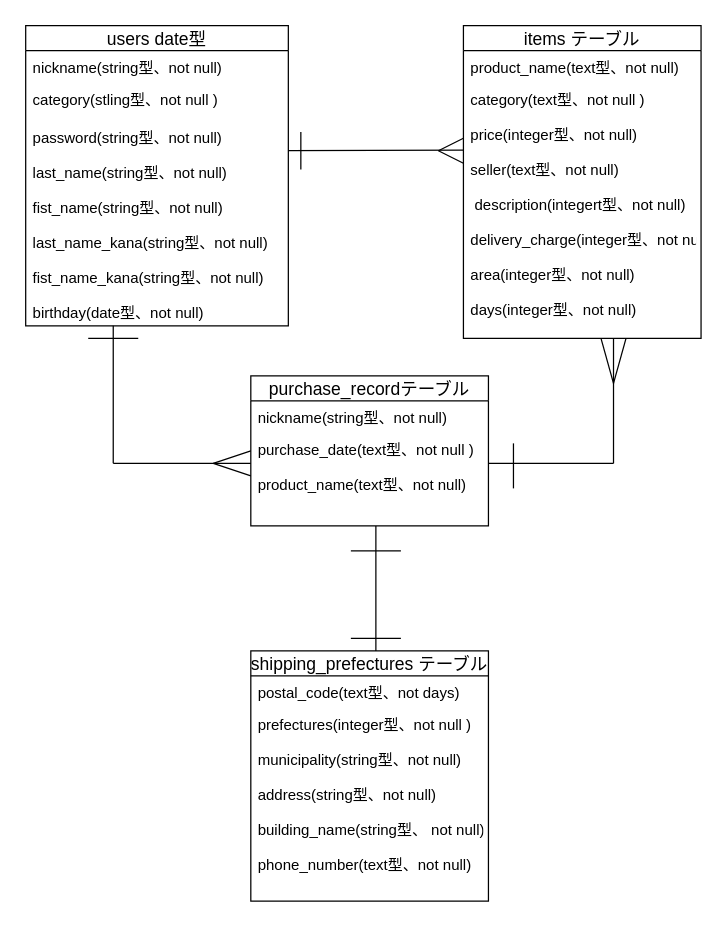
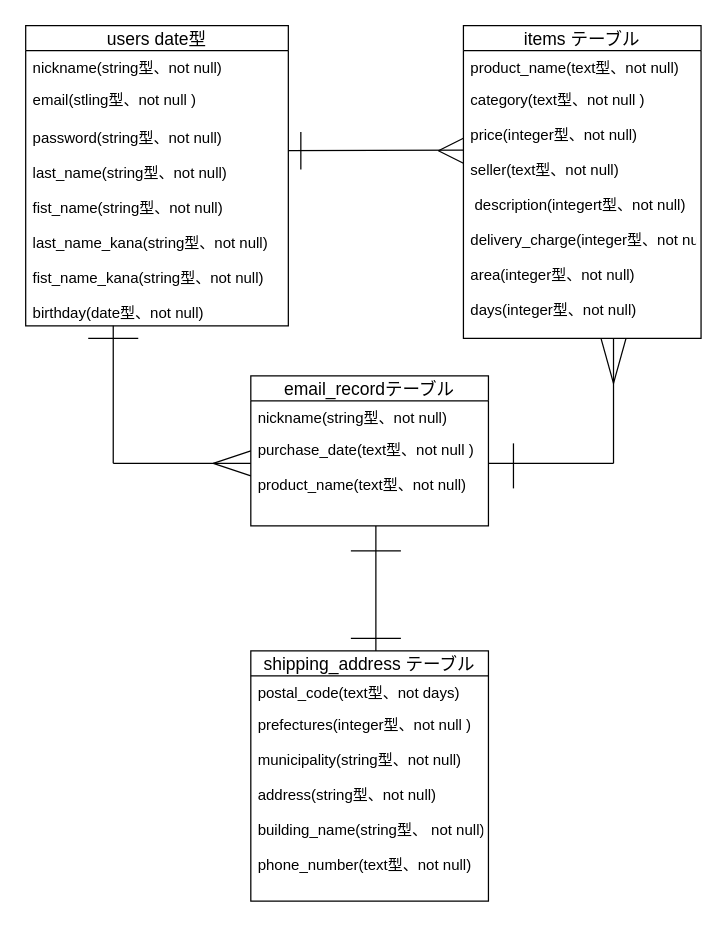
  <mxCell id="0" />
  <mxCell id="1" parent="0" />
  <mxCell id="2" value="users date型" style="swimlane;fontStyle=0;childLayout=stackLayout;horizontal=1;startSize=20;horizontalStack=0;resizeParent=1;resizeParentMax=0;resizeLast=0;collapsible=1;marginBottom=0;align=center;fontSize=14;" vertex="1" parent="1"><mxGeometry x="20" y="20" width="210" height="240" as="geometry" /></mxCell>
  <mxCell id="3" value="nickname(string型、not null)&#10;" style="text;strokeColor=none;fillColor=none;spacingLeft=4;spacingRight=4;overflow=hidden;rotatable=0;points=[[0,0.5],[1,0.5]];portConstraint=eastwest;fontSize=12;" vertex="1" parent="2"><mxGeometry y="20" width="210" height="26" as="geometry" /></mxCell>
- <mxCell id="4" value="category(stling型、not null )&#10;" style="text;strokeColor=none;fillColor=none;spacingLeft=4;spacingRight=4;overflow=hidden;rotatable=0;points=[[0,0.5],[1,0.5]];portConstraint=eastwest;fontSize=12;" vertex="1" parent="2"><mxGeometry y="46" width="210" height="194" as="geometry" /></mxCell>
+ <mxCell id="4" value="email(stling型、not null )&#10;" style="text;strokeColor=none;fillColor=none;spacingLeft=4;spacingRight=4;overflow=hidden;rotatable=0;points=[[0,0.5],[1,0.5]];portConstraint=eastwest;fontSize=12;" vertex="1" parent="2"><mxGeometry y="46" width="210" height="194" as="geometry" /></mxCell>
  <mxCell id="5" value="password(string型、not null)&#10;&#10;last_name(string型、not null)&#10;&#10;fist_name(string型、not null)&#10;&#10;last_name_kana(string型、not null)&#10;&#10;fist_name_kana(string型、not null)&#10;&#10;birthday(date型、not null)" style="text;strokeColor=none;fillColor=none;spacingLeft=4;spacingRight=4;overflow=hidden;rotatable=0;points=[[0,0.5],[1,0.5]];portConstraint=eastwest;fontSize=12;" vertex="1" parent="1"><mxGeometry x="20" y="96" width="210" height="164" as="geometry" /></mxCell>
  <mxCell id="6" value="" style="endArrow=none;html=1;rounded=0;" edge="1" parent="1"><mxGeometry relative="1" as="geometry"><mxPoint x="230" y="120" as="sourcePoint" /><mxPoint x="370" y="119.5" as="targetPoint" /></mxGeometry></mxCell>
  <mxCell id="7" value="" style="endArrow=none;html=1;rounded=0;" edge="1" parent="1"><mxGeometry relative="1" as="geometry"><mxPoint x="240" y="135" as="sourcePoint" /><mxPoint x="240" y="105" as="targetPoint" /><Array as="points"><mxPoint x="240" y="125" /><mxPoint x="240" y="115" /></Array></mxGeometry></mxCell>
  <mxCell id="8" value="" style="endArrow=none;html=1;rounded=0;" edge="1" parent="1"><mxGeometry relative="1" as="geometry"><mxPoint x="350" y="120" as="sourcePoint" /><mxPoint x="370" y="130" as="targetPoint" /></mxGeometry></mxCell>
  <mxCell id="9" value="" style="endArrow=none;html=1;rounded=0;" edge="1" parent="1"><mxGeometry relative="1" as="geometry"><mxPoint x="350" y="120" as="sourcePoint" /><mxPoint x="370" y="110" as="targetPoint" /></mxGeometry></mxCell>
  <mxCell id="10" value="items テーブル" style="swimlane;fontStyle=0;childLayout=stackLayout;horizontal=1;startSize=20;horizontalStack=0;resizeParent=1;resizeParentMax=0;resizeLast=0;collapsible=1;marginBottom=0;align=center;fontSize=14;" vertex="1" parent="1"><mxGeometry x="370" y="20" width="190" height="250" as="geometry" /></mxCell>
  <mxCell id="11" value="product_name(text型、not null)" style="text;strokeColor=none;fillColor=none;spacingLeft=4;spacingRight=4;overflow=hidden;rotatable=0;points=[[0,0.5],[1,0.5]];portConstraint=eastwest;fontSize=12;" vertex="1" parent="10"><mxGeometry y="20" width="190" height="26" as="geometry" /></mxCell>
  <mxCell id="12" value="category(text型、not null )&#10;&#10;price(integer型、not null)&#10;&#10;seller(text型、not null)&#10;&#10; description(integert型、not null)&#10;&#10;delivery_charge(integer型、not null)&#10;&#10;area(integer型、not null)&#10;&#10;days(integer型、not null)" style="text;strokeColor=none;fillColor=none;spacingLeft=4;spacingRight=4;overflow=hidden;rotatable=0;points=[[0,0.5],[1,0.5]];portConstraint=eastwest;fontSize=12;" vertex="1" parent="10"><mxGeometry y="46" width="190" height="204" as="geometry" /></mxCell>
  <mxCell id="13" value="" style="endArrow=none;html=1;rounded=0;" edge="1" parent="10"><mxGeometry relative="1" as="geometry"><mxPoint x="120" y="350" as="sourcePoint" /><mxPoint x="120" y="250" as="targetPoint" /></mxGeometry></mxCell>
  <mxCell id="14" value="" style="endArrow=none;html=1;rounded=0;" edge="1" parent="1"><mxGeometry relative="1" as="geometry"><mxPoint x="90" y="260" as="sourcePoint" /><mxPoint x="90" y="370" as="targetPoint" /></mxGeometry></mxCell>
  <mxCell id="15" value="" style="endArrow=none;html=1;rounded=0;" edge="1" parent="1"><mxGeometry relative="1" as="geometry"><mxPoint x="90" y="370" as="sourcePoint" /><mxPoint x="200" y="370" as="targetPoint" /></mxGeometry></mxCell>
  <mxCell id="16" value="" style="endArrow=none;html=1;rounded=0;" edge="1" parent="1"><mxGeometry relative="1" as="geometry"><mxPoint x="390" y="370" as="sourcePoint" /><mxPoint x="490" y="370" as="targetPoint" /></mxGeometry></mxCell>
  <mxCell id="17" value="" style="endArrow=none;html=1;rounded=0;" edge="1" parent="1"><mxGeometry relative="1" as="geometry"><mxPoint x="300" y="420" as="sourcePoint" /><mxPoint x="300" y="520" as="targetPoint" /></mxGeometry></mxCell>
- <mxCell id="18" value="purchase_recordテーブル" style="swimlane;fontStyle=0;childLayout=stackLayout;horizontal=1;startSize=20;horizontalStack=0;resizeParent=1;resizeParentMax=0;resizeLast=0;collapsible=1;marginBottom=0;align=center;fontSize=14;" vertex="1" parent="1"><mxGeometry x="200" y="300" width="190" height="120" as="geometry" /></mxCell>
+ <mxCell id="18" value="email_recordテーブル" style="swimlane;fontStyle=0;childLayout=stackLayout;horizontal=1;startSize=20;horizontalStack=0;resizeParent=1;resizeParentMax=0;resizeLast=0;collapsible=1;marginBottom=0;align=center;fontSize=14;" vertex="1" parent="1"><mxGeometry x="200" y="300" width="190" height="120" as="geometry" /></mxCell>
  <mxCell id="19" value="nickname(string型、not null)" style="text;strokeColor=none;fillColor=none;spacingLeft=4;spacingRight=4;overflow=hidden;rotatable=0;points=[[0,0.5],[1,0.5]];portConstraint=eastwest;fontSize=12;" vertex="1" parent="18"><mxGeometry y="20" width="190" height="26" as="geometry" /></mxCell>
  <mxCell id="20" value="purchase_date(text型、not null )&#10;&#10;product_name(text型、not null)&#10;" style="text;strokeColor=none;fillColor=none;spacingLeft=4;spacingRight=4;overflow=hidden;rotatable=0;points=[[0,0.5],[1,0.5]];portConstraint=eastwest;fontSize=12;" vertex="1" parent="18"><mxGeometry y="46" width="190" height="74" as="geometry" /></mxCell>
  <mxCell id="21" value="" style="endArrow=none;html=1;rounded=0;" edge="1" parent="1"><mxGeometry relative="1" as="geometry"><mxPoint x="70" y="270" as="sourcePoint" /><mxPoint x="110" y="270" as="targetPoint" /><Array as="points"><mxPoint x="90" y="270" /></Array></mxGeometry></mxCell>
  <mxCell id="22" value="" style="endArrow=none;html=1;rounded=0;" edge="1" parent="1"><mxGeometry relative="1" as="geometry"><mxPoint x="170" y="370" as="sourcePoint" /><mxPoint x="200" y="360" as="targetPoint" /></mxGeometry></mxCell>
  <mxCell id="23" value="" style="endArrow=none;html=1;rounded=0;" edge="1" parent="1"><mxGeometry relative="1" as="geometry"><mxPoint x="170" y="370" as="sourcePoint" /><mxPoint x="200" y="380" as="targetPoint" /></mxGeometry></mxCell>
  <mxCell id="24" value="" style="endArrow=none;html=1;rounded=0;" edge="1" parent="1"><mxGeometry relative="1" as="geometry"><mxPoint x="410" y="354" as="sourcePoint" /><mxPoint x="410" y="390" as="targetPoint" /></mxGeometry></mxCell>
  <mxCell id="25" value="" style="endArrow=none;html=1;rounded=0;" edge="1" parent="1"><mxGeometry relative="1" as="geometry"><mxPoint x="280" y="440" as="sourcePoint" /><mxPoint x="320" y="440" as="targetPoint" /></mxGeometry></mxCell>
  <mxCell id="26" value="" style="endArrow=none;html=1;rounded=0;" edge="1" parent="1"><mxGeometry relative="1" as="geometry"><mxPoint x="290" y="510" as="sourcePoint" /><mxPoint x="320" y="510" as="targetPoint" /><Array as="points"><mxPoint x="280" y="510" /><mxPoint x="290" y="510" /></Array></mxGeometry></mxCell>
  <mxCell id="27" value="" style="endArrow=none;html=1;rounded=0;" edge="1" parent="1"><mxGeometry relative="1" as="geometry"><mxPoint x="480" y="270" as="sourcePoint" /><mxPoint x="490" y="306" as="targetPoint" /></mxGeometry></mxCell>
  <mxCell id="28" value="" style="endArrow=none;html=1;rounded=0;" edge="1" parent="1"><mxGeometry relative="1" as="geometry"><mxPoint x="500" y="270" as="sourcePoint" /><mxPoint x="490" y="306" as="targetPoint" /></mxGeometry></mxCell>
- <mxCell id="29" value="shipping_prefectures テーブル" style="swimlane;fontStyle=0;childLayout=stackLayout;horizontal=1;startSize=20;horizontalStack=0;resizeParent=1;resizeParentMax=0;resizeLast=0;collapsible=1;marginBottom=0;align=center;fontSize=14;" vertex="1" parent="1"><mxGeometry x="200" y="520" width="190" height="200" as="geometry" /></mxCell>
+ <mxCell id="29" value="shipping_address テーブル" style="swimlane;fontStyle=0;childLayout=stackLayout;horizontal=1;startSize=20;horizontalStack=0;resizeParent=1;resizeParentMax=0;resizeLast=0;collapsible=1;marginBottom=0;align=center;fontSize=14;" vertex="1" parent="1"><mxGeometry x="200" y="520" width="190" height="200" as="geometry" /></mxCell>
  <mxCell id="30" value="postal_code(text型、not days)" style="text;strokeColor=none;fillColor=none;spacingLeft=4;spacingRight=4;overflow=hidden;rotatable=0;points=[[0,0.5],[1,0.5]];portConstraint=eastwest;fontSize=12;" vertex="1" parent="29"><mxGeometry y="20" width="190" height="26" as="geometry" /></mxCell>
  <mxCell id="31" value="prefectures(integer型、not null )&#10;&#10;municipality(string型、not null)&#10;&#10;address(string型、not null)&#10;&#10;building_name(string型、 not null)&#10; &#10;phone_number(text型、not null)" style="text;strokeColor=none;fillColor=none;spacingLeft=4;spacingRight=4;overflow=hidden;rotatable=0;points=[[0,0.5],[1,0.5]];portConstraint=eastwest;fontSize=12;" vertex="1" parent="29"><mxGeometry y="46" width="190" height="154" as="geometry" /></mxCell>
